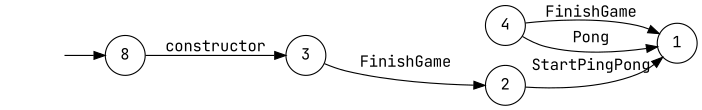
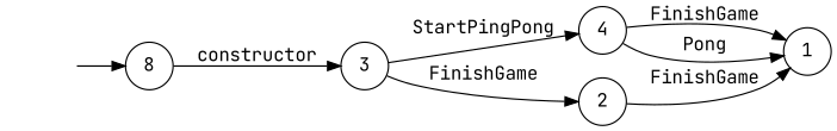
  digraph {
    fontname="JetBrains Mono"
    rankdir=LR
    node [fontname="JetBrains Mono" shape=circle]
    edge [fontname="JetBrains Mono"]
    "" [shape=plaintext]
    n2 [label=8]
    n3 [label=3]
    n4 [label=4]
    n5 [label=1]
    n6 [label=2]
    "" -> n2
    n2 -> n3 [label=constructor]
+   n3 -> n4 [label=StartPingPong]
    n3 -> n6 [label=FinishGame]
    n4 -> n5 [label=FinishGame]
    n4 -> n5 [label=Pong]
-   n6 -> n5 [label=StartPingPong]
+   n6 -> n5 [label=FinishGame]
  }
